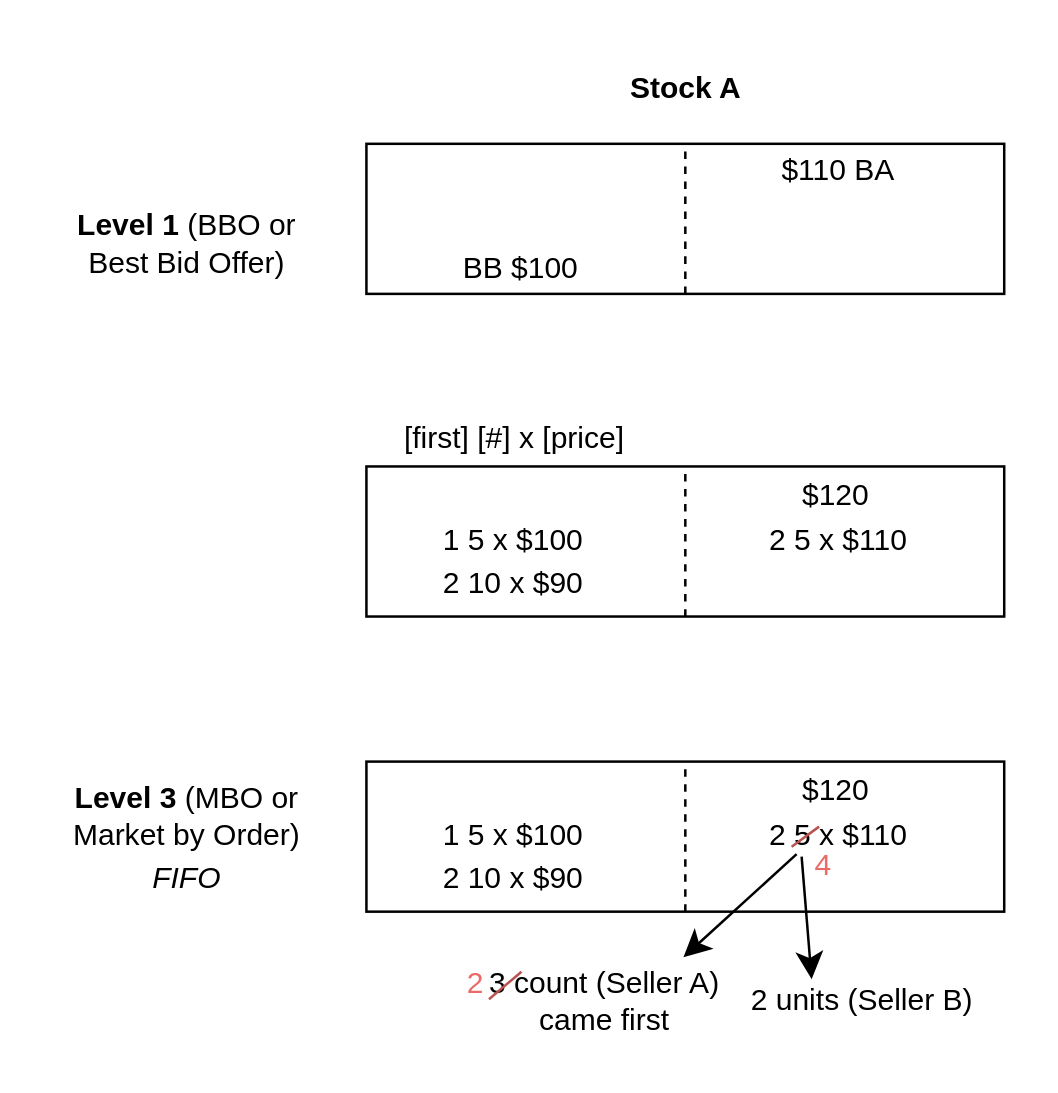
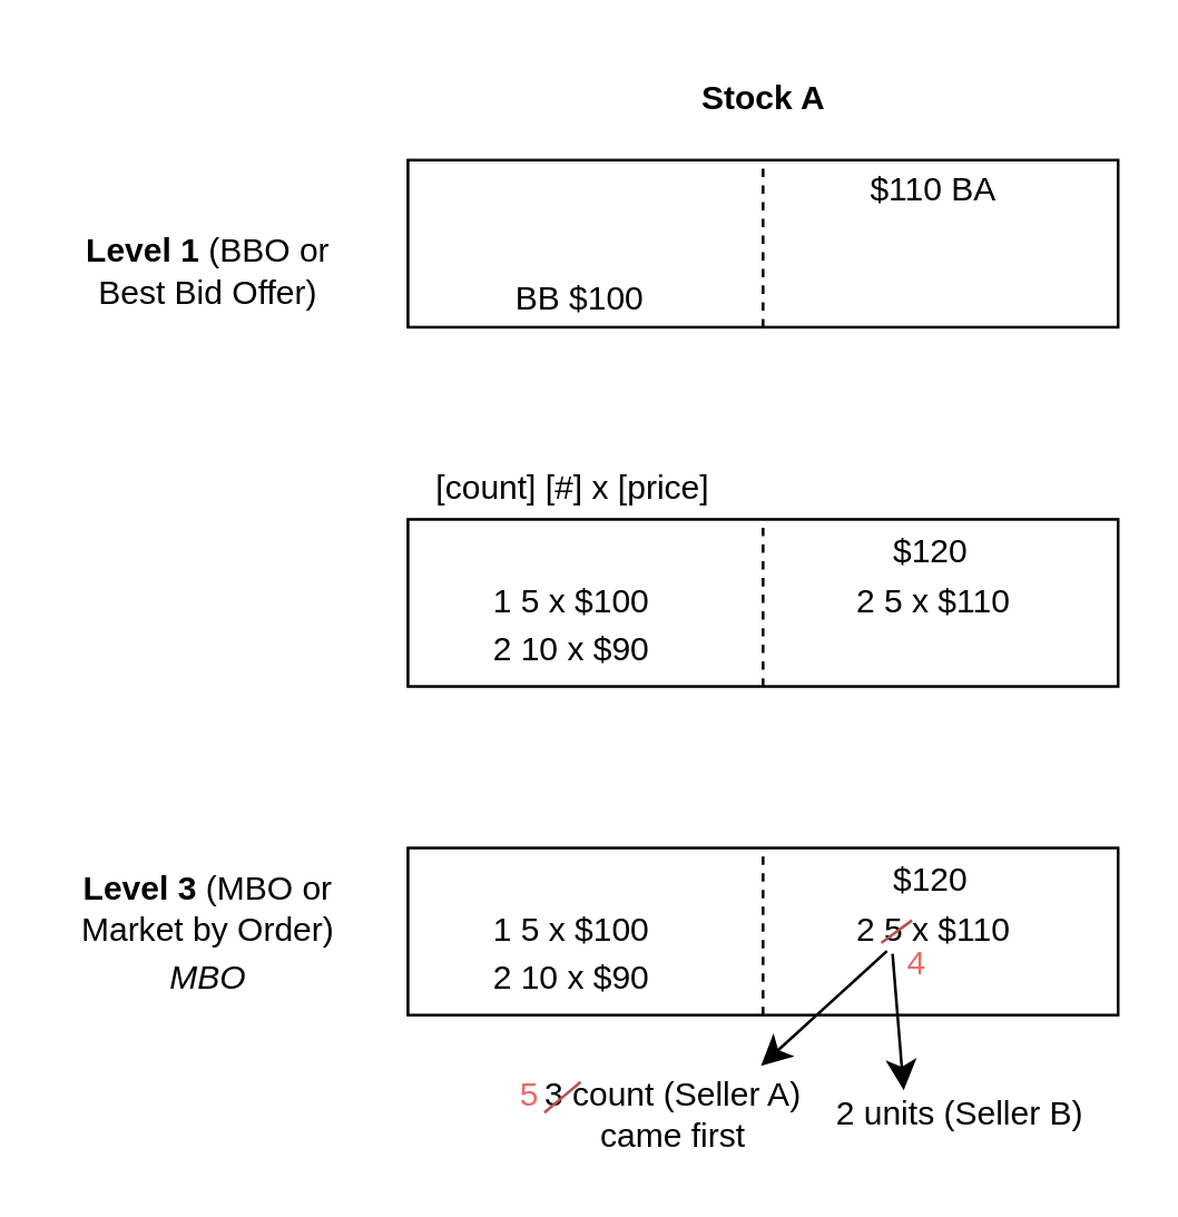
  <mxCell id="0" />
  <mxCell id="1" parent="0" />
  <mxCell id="2" value="&lt;b&gt;Level 1 &lt;/b&gt;(BBO or Best Bid Offer)" style="text;html=1;align=center;verticalAlign=middle;whiteSpace=wrap;rounded=0;" vertex="1" parent="1"><mxGeometry x="27" y="82" width="95" height="30" as="geometry" /></mxCell>
  <mxCell id="3" value="" style="rounded=0;whiteSpace=wrap;html=1;" vertex="1" parent="1"><mxGeometry x="146" y="57" width="255" height="60" as="geometry" /></mxCell>
  <mxCell id="4" value="" style="endArrow=none;dashed=1;html=1;rounded=0;fontSize=12;startSize=8;endSize=8;curved=1;exitX=0.5;exitY=1;exitDx=0;exitDy=0;entryX=0.5;entryY=0;entryDx=0;entryDy=0;" edge="1" parent="1" source="3" target="3"><mxGeometry width="50" height="50" relative="1" as="geometry"><mxPoint x="274.5" y="126" as="sourcePoint" /><mxPoint x="272.5" y="55" as="targetPoint" /></mxGeometry></mxCell>
  <mxCell id="5" value="BB $100" style="text;html=1;align=center;verticalAlign=middle;whiteSpace=wrap;rounded=0;" vertex="1" parent="1"><mxGeometry x="178" y="92" width="60" height="30" as="geometry" /></mxCell>
  <mxCell id="6" value="$110 BA" style="text;html=1;align=center;verticalAlign=middle;whiteSpace=wrap;rounded=0;" vertex="1" parent="1"><mxGeometry x="305" y="53" width="60" height="30" as="geometry" /></mxCell>
  <mxCell id="7" value="&lt;b&gt;Stock A&lt;/b&gt;" style="text;html=1;align=center;verticalAlign=middle;whiteSpace=wrap;rounded=0;" vertex="1" parent="1"><mxGeometry x="243.5" y="20" width="60" height="30" as="geometry" /></mxCell>
  <mxCell id="8" value="" style="rounded=0;whiteSpace=wrap;html=1;" vertex="1" parent="1"><mxGeometry x="146" y="186" width="255" height="60" as="geometry" /></mxCell>
  <mxCell id="9" value="" style="endArrow=none;dashed=1;html=1;rounded=0;fontSize=12;startSize=8;endSize=8;curved=1;exitX=0.5;exitY=1;exitDx=0;exitDy=0;entryX=0.5;entryY=0;entryDx=0;entryDy=0;" edge="1" parent="1" source="8" target="8"><mxGeometry width="50" height="50" relative="1" as="geometry"><mxPoint x="274.5" y="255" as="sourcePoint" /><mxPoint x="272.5" y="184" as="targetPoint" /></mxGeometry></mxCell>
  <mxCell id="10" value="1 5 x $100" style="text;html=1;align=center;verticalAlign=middle;whiteSpace=wrap;rounded=0;" vertex="1" parent="1"><mxGeometry x="175" y="201" width="60" height="30" as="geometry" /></mxCell>
  <mxCell id="11" value="2 5 x $110" style="text;html=1;align=center;verticalAlign=middle;whiteSpace=wrap;rounded=0;" vertex="1" parent="1"><mxGeometry x="305" y="201" width="60" height="30" as="geometry" /></mxCell>
  <mxCell id="12" value="2 10 x $90" style="text;html=1;align=center;verticalAlign=middle;whiteSpace=wrap;rounded=0;" vertex="1" parent="1"><mxGeometry x="175" y="218" width="60" height="30" as="geometry" /></mxCell>
  <mxCell id="13" value="$120" style="text;html=1;align=center;verticalAlign=middle;whiteSpace=wrap;rounded=0;" vertex="1" parent="1"><mxGeometry x="303.5" y="183" width="60" height="30" as="geometry" /></mxCell>
- <mxCell id="14" value="[first] [#] x [price]" style="text;html=1;align=center;verticalAlign=middle;whiteSpace=wrap;rounded=0;" vertex="1" parent="1"><mxGeometry x="150.5" y="160" width="109" height="30" as="geometry" /></mxCell>
+ <mxCell id="14" value="[count] [#] x [price]" style="text;html=1;align=center;verticalAlign=middle;whiteSpace=wrap;rounded=0;" vertex="1" parent="1"><mxGeometry x="150.5" y="160" width="109" height="30" as="geometry" /></mxCell>
  <mxCell id="15" value="&lt;b&gt;Level 3 &lt;/b&gt;(MBO or Market by Order)" style="text;html=1;align=center;verticalAlign=middle;whiteSpace=wrap;rounded=0;" vertex="1" parent="1"><mxGeometry x="27" y="311" width="95" height="30" as="geometry" /></mxCell>
  <mxCell id="16" value="" style="rounded=0;whiteSpace=wrap;html=1;" vertex="1" parent="1"><mxGeometry x="146" y="304" width="255" height="60" as="geometry" /></mxCell>
  <mxCell id="17" value="" style="endArrow=none;dashed=1;html=1;rounded=0;fontSize=12;startSize=8;endSize=8;curved=1;exitX=0.5;exitY=1;exitDx=0;exitDy=0;entryX=0.5;entryY=0;entryDx=0;entryDy=0;" edge="1" parent="1" source="16" target="16"><mxGeometry width="50" height="50" relative="1" as="geometry"><mxPoint x="274.5" y="373" as="sourcePoint" /><mxPoint x="272.5" y="302" as="targetPoint" /></mxGeometry></mxCell>
  <mxCell id="18" value="1 5 x $100" style="text;html=1;align=center;verticalAlign=middle;whiteSpace=wrap;rounded=0;" vertex="1" parent="1"><mxGeometry x="175" y="319" width="60" height="30" as="geometry" /></mxCell>
  <mxCell id="19" value="2 5 x $110" style="text;html=1;align=center;verticalAlign=middle;whiteSpace=wrap;rounded=0;" vertex="1" parent="1"><mxGeometry x="305" y="319" width="60" height="30" as="geometry" /></mxCell>
  <mxCell id="20" value="2 10 x $90" style="text;html=1;align=center;verticalAlign=middle;whiteSpace=wrap;rounded=0;" vertex="1" parent="1"><mxGeometry x="175" y="336" width="60" height="30" as="geometry" /></mxCell>
  <mxCell id="21" value="$120" style="text;html=1;align=center;verticalAlign=middle;whiteSpace=wrap;rounded=0;" vertex="1" parent="1"><mxGeometry x="303.5" y="301" width="60" height="30" as="geometry" /></mxCell>
- <mxCell id="22" value="&lt;i&gt;FIFO&lt;/i&gt;" style="text;html=1;align=center;verticalAlign=middle;whiteSpace=wrap;rounded=0;" vertex="1" parent="1"><mxGeometry x="20" y="336" width="109" height="30" as="geometry" /></mxCell>
+ <mxCell id="22" value="&lt;i&gt;MBO&lt;/i&gt;" style="text;html=1;align=center;verticalAlign=middle;whiteSpace=wrap;rounded=0;" vertex="1" parent="1"><mxGeometry x="20" y="336" width="109" height="30" as="geometry" /></mxCell>
  <mxCell id="23" value="" style="endArrow=classic;html=1;rounded=0;fontSize=12;startSize=8;endSize=8;curved=1;exitX=0.25;exitY=1;exitDx=0;exitDy=0;entryX=0.179;entryY=-0.092;entryDx=0;entryDy=0;entryPerimeter=0;" edge="1" parent="1"><mxGeometry width="50" height="50" relative="1" as="geometry"><mxPoint x="318" y="341" as="sourcePoint" /><mxPoint x="272.74" y="382.24" as="targetPoint" /></mxGeometry></mxCell>
  <mxCell id="24" value="" style="endArrow=classic;html=1;rounded=0;fontSize=12;startSize=8;endSize=8;curved=1;" edge="1" parent="1"><mxGeometry width="50" height="50" relative="1" as="geometry"><mxPoint x="320" y="342" as="sourcePoint" /><mxPoint x="324" y="391" as="targetPoint" /></mxGeometry></mxCell>
  <mxCell id="25" value="2 units (Seller B)" style="text;html=1;align=center;verticalAlign=middle;whiteSpace=wrap;rounded=0;" vertex="1" parent="1"><mxGeometry x="293" y="385" width="103" height="30" as="geometry" /></mxCell>
  <mxCell id="26" value="3 count (Seller A)&lt;div&gt;came first&lt;/div&gt;" style="text;html=1;align=center;verticalAlign=middle;whiteSpace=wrap;rounded=0;" vertex="1" parent="1"><mxGeometry x="190" y="385" width="103" height="30" as="geometry" /></mxCell>
  <mxCell id="27" value="" style="endArrow=none;html=1;rounded=0;fontSize=12;startSize=8;endSize=8;curved=1;fillColor=#f8cecc;strokeColor=#b85450;" edge="1" parent="1"><mxGeometry width="50" height="50" relative="1" as="geometry"><mxPoint x="195" y="399" as="sourcePoint" /><mxPoint x="208" y="388" as="targetPoint" /></mxGeometry></mxCell>
- <mxCell id="28" value="&lt;font style=&quot;color: rgb(234, 107, 102);&quot;&gt;2&lt;/font&gt;" style="text;html=1;align=center;verticalAlign=middle;whiteSpace=wrap;rounded=0;" vertex="1" parent="1"><mxGeometry x="160" y="378" width="60" height="30" as="geometry" /></mxCell>
+ <mxCell id="28" value="&lt;font style=&quot;color: rgb(234, 107, 102);&quot;&gt;5&lt;/font&gt;" style="text;html=1;align=center;verticalAlign=middle;whiteSpace=wrap;rounded=0;" vertex="1" parent="1"><mxGeometry x="160" y="378" width="60" height="30" as="geometry" /></mxCell>
  <mxCell id="29" value="&lt;font style=&quot;color: rgb(234, 107, 102);&quot;&gt;4&lt;/font&gt;" style="text;html=1;align=center;verticalAlign=middle;whiteSpace=wrap;rounded=0;" vertex="1" parent="1"><mxGeometry x="299" y="331" width="60" height="30" as="geometry" /></mxCell>
  <mxCell id="30" value="" style="endArrow=none;html=1;rounded=0;fontSize=12;startSize=8;endSize=8;curved=1;fillColor=#f8cecc;strokeColor=#b85450;" edge="1" parent="1"><mxGeometry width="50" height="50" relative="1" as="geometry"><mxPoint x="327" y="330" as="sourcePoint" /><mxPoint x="316" y="338" as="targetPoint" /></mxGeometry></mxCell>
